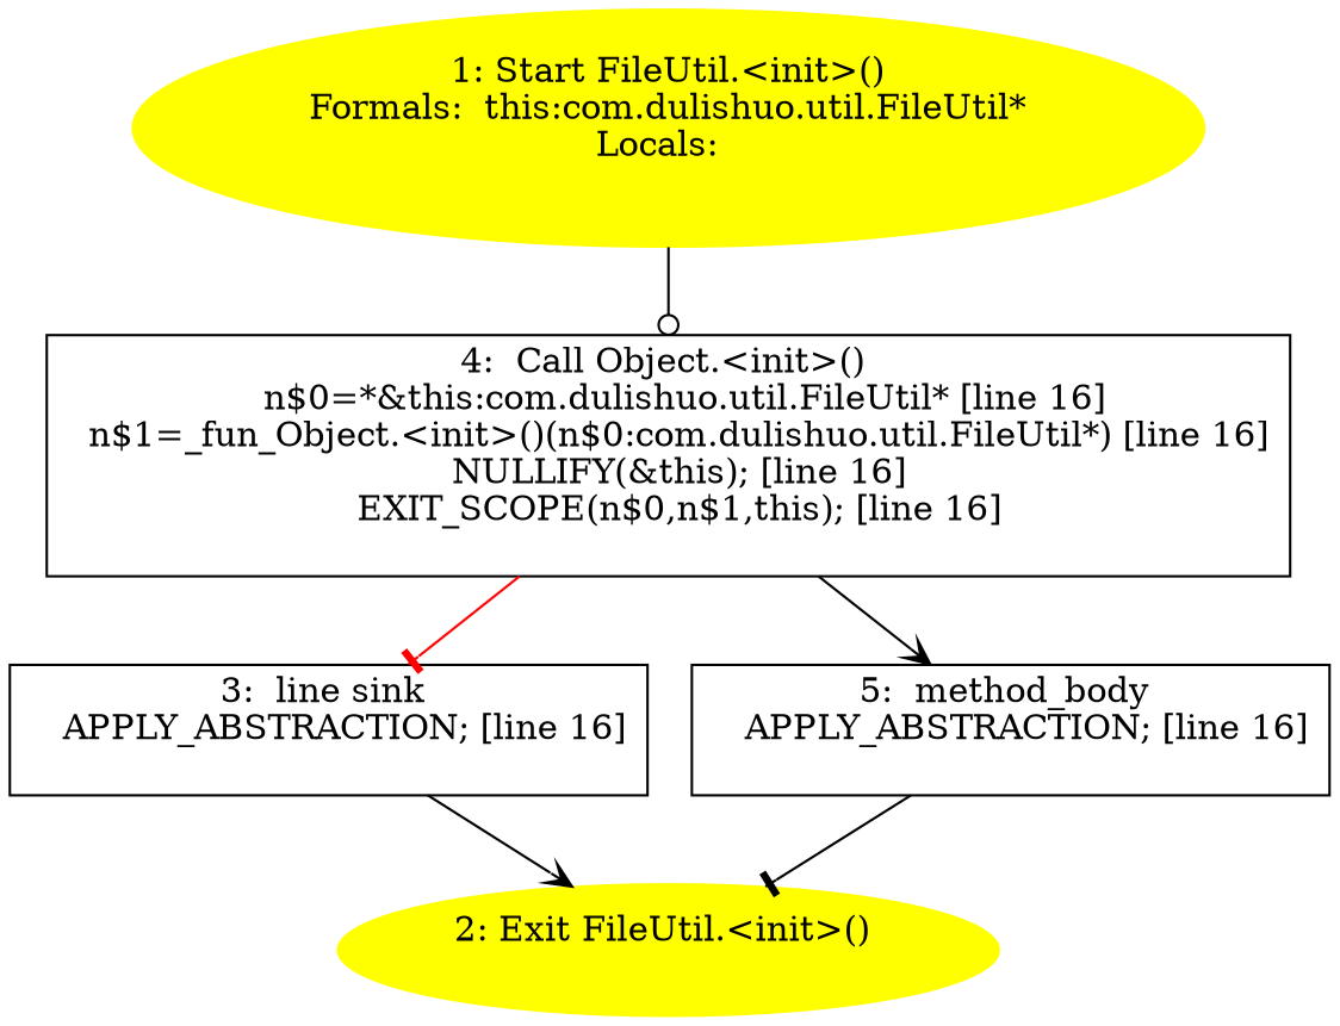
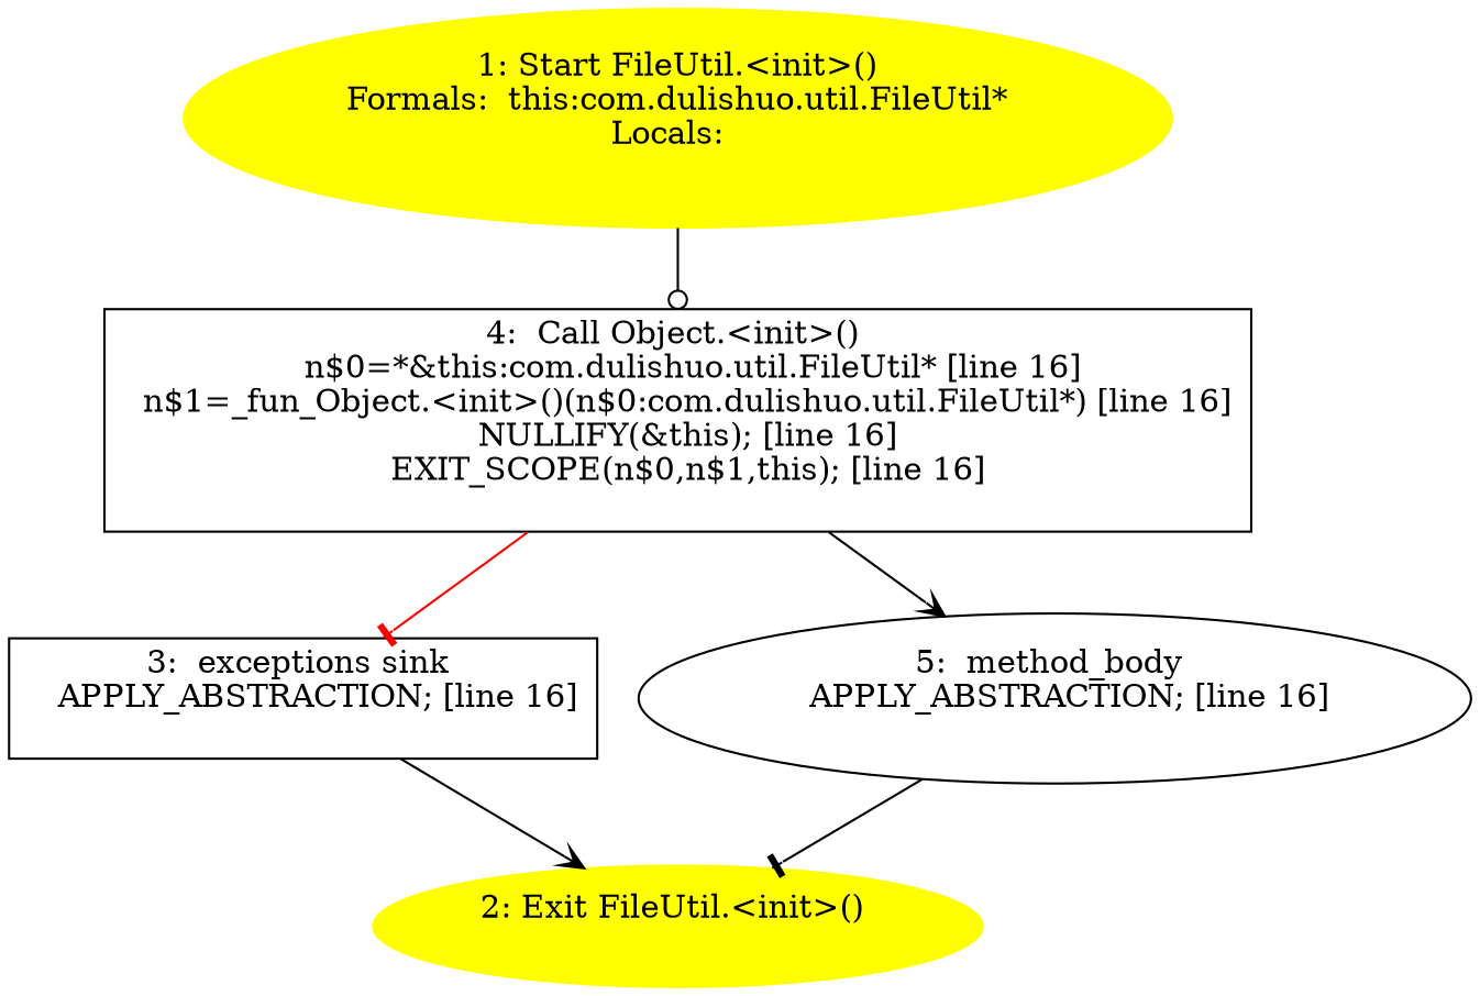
  digraph {
    node [shape=box]
    edge [arrowhead=tee]
    n1 [color=yellow label="1: Start FileUtil.<init>()\nFormals:  this:com.dulishuo.util.FileUtil*\nLocals:  \n  " style=filled shape=""]
    n2 [label="4:  Call Object.<init>() \n   n$0=*&this:com.dulishuo.util.FileUtil* [line 16]\n  n$1=_fun_Object.<init>()(n$0:com.dulishuo.util.FileUtil*) [line 16]\n  NULLIFY(&this); [line 16]\n  EXIT_SCOPE(n$0,n$1,this); [line 16]\n "]
-   n3 [label="3:  line sink \n   APPLY_ABSTRACTION; [line 16]\n "]
-   n4 [label="5:  method_body \n   APPLY_ABSTRACTION; [line 16]\n "]
+   n3 [label="3:  exceptions sink \n   APPLY_ABSTRACTION; [line 16]\n "]
+   n4 [label="5:  method_body \n   APPLY_ABSTRACTION; [line 16]\n " shape=ellipse]
    n5 [color=yellow label="2: Exit FileUtil.<init>() \n  " style=filled shape=""]
    n1 -> n2 [arrowhead=odot]
    n2 -> n3 [color=red]
    n2 -> n4 [arrowhead=vee]
    n3 -> n5 [arrowhead=vee]
    n4 -> n5
  }
